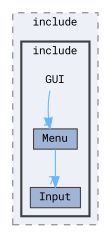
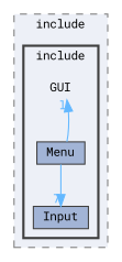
  digraph {
    compound=true
    fontname="Roboto Mono"
    node [fontname="Roboto Mono" fontsize=10 shape=box color=grey25 fillcolor="#a2b4d6" style=filled]
    edge [color=steelblue1 fontcolor=steelblue1 fontname="Roboto Mono" fontsize=10 labeldistance=1.5 labelfontname=Helvetica labelfontsize=10]
    n1 [height=0.2 label=GUI shape=plaintext width=0.4 color="" fillcolor="" style=""]
    n2 [height=0.2 label=Input width=0.4]
    n3 [height=0.2 label=Menu width=0.4]
    subgraph cluster_1 {
      bgcolor="#edf0f7"
      fontsize=10
      label=include
      pencolor=grey50
      style="filled,dashed"
      subgraph cluster_2 {
        bgcolor="#edf0f7"
        fontsize=10
        label=include
        pencolor=grey25
        style="filled,bold"
        n1
        n2
        n3
      }
    }
-   n1 -> n3 [headlabel=1]
+   n3 -> n1 [headlabel=1]
    n3 -> n2 [headlabel=7]
  }
